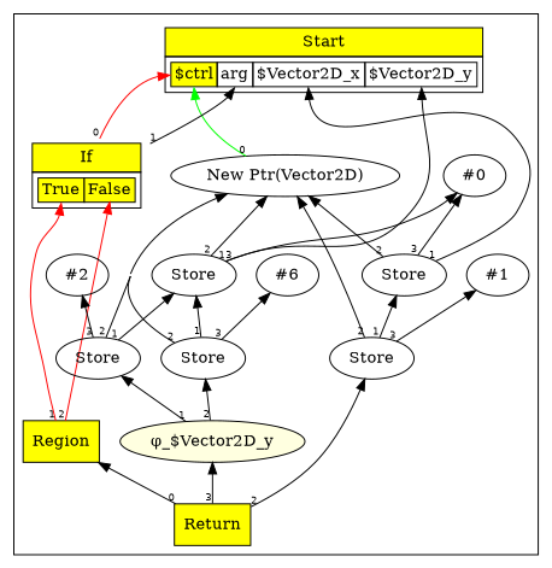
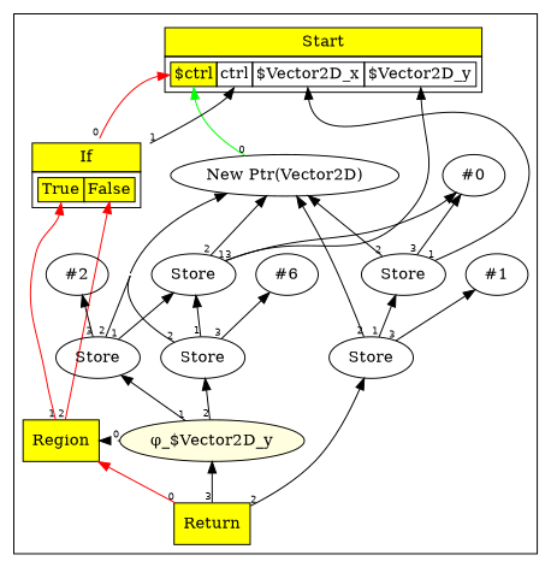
  digraph {
    compound=true
    concentrate=true
    ordering=in
    rankdir=BT
    edge [fontname=Helvetica fontsize=8 taillabel=1]
    n1 [fillcolor=yellow label=Region shape=box style=filled]
    n2 [fillcolor=lightyellow label="&phi;_$Vector2D_y" style=filled]
-   n3 [label=< 			<TABLE BORDER="0" CELLBORDER="1" CELLSPACING="0" CELLPADDING="4"> 			<TR><TD BGCOLOR="yellow">Start</TD></TR> 			<TR><TD> 				<TABLE BORDER="0" CELLBORDER="1" CELLSPACING="0"> 				<TR><TD PORT="p0" BGCOLOR="yellow">$ctrl</TD><TD PORT="p1">arg</TD><TD PORT="p2">$Vector2D_x</TD><TD PORT="p3">$Vector2D_y</TD></TR> 				</TABLE> 			</TD></TR> 			</TABLE>> shape=plaintext]
+   n3 [label=< 			<TABLE BORDER="0" CELLBORDER="1" CELLSPACING="0" CELLPADDING="4"> 			<TR><TD BGCOLOR="yellow">Start</TD></TR> 			<TR><TD> 				<TABLE BORDER="0" CELLBORDER="1" CELLSPACING="0"> 				<TR><TD PORT="p0" BGCOLOR="yellow">$ctrl</TD><TD PORT="p1">ctrl</TD><TD PORT="p2">$Vector2D_x</TD><TD PORT="p3">$Vector2D_y</TD></TR> 				</TABLE> 			</TD></TR> 			</TABLE>> shape=plaintext]
    n4 [label="New Ptr(Vector2D)"]
    n5 [label="#0"]
    n6 [label=Store]
    n7 [label=Store]
    n8 [label="#1"]
    n9 [label=Store]
    n10 [label=< 			<TABLE BORDER="0" CELLBORDER="1" CELLSPACING="0" CELLPADDING="4"> 			<TR><TD BGCOLOR="yellow">If</TD></TR> 			<TR><TD> 				<TABLE BORDER="0" CELLBORDER="1" CELLSPACING="0"> 				<TR><TD PORT="p0" BGCOLOR="yellow">True</TD><TD PORT="p1" BGCOLOR="yellow">False</TD></TR> 				</TABLE> 			</TD></TR> 			</TABLE>> shape=plaintext]
    n11 [label="#2"]
    n12 [label=Store]
    n13 [label="#6"]
    n14 [label=Store]
    n15 [fillcolor=yellow label=Return shape=box style=filled]
    subgraph cluster_1 {
      n3
      n4
      n5
      n6
      n7
      n8
      n9
      n10
      n11
      n12
      n13
      n14
      n15
      subgraph sub_2 {
        rank=same
        n1
        n2
      }
    }
    n1 -> n10 [color=red headport=p0]
    n1 -> n10 [color=red headport=p1 taillabel=2]
+   n2 -> n1 [style=dotted taillabel=0]
    n2 -> n12
    n2 -> n14 [constraint=false taillabel=2]
    n4 -> n3 [color=green headport=p0 taillabel=0]
    n6 -> n3 [headport=p2]
    n6 -> n4 [taillabel=2]
    n6 -> n5 [taillabel=3]
    n7 -> n3 [headport=p3]
    n7 -> n4 [taillabel=2]
    n7 -> n5 [taillabel=3]
    n9 -> n4 [taillabel=2]
    n9 -> n6
    n9 -> n8 [taillabel=3]
    n10 -> n3 [color=red headport=p0 taillabel=0]
    n10 -> n3 [headport=p1]
    n12 -> n4 [taillabel=2]
    n12 -> n7
    n12 -> n11 [taillabel=3]
    n14 -> n4 [taillabel=2]
    n14 -> n7
    n14 -> n13 [taillabel=3]
-   n15 -> n1 [color=black taillabel=0]
+   n15 -> n1 [color=red taillabel=0]
    n15 -> n2 [taillabel=3]
    n15 -> n9 [taillabel=2]
  }
